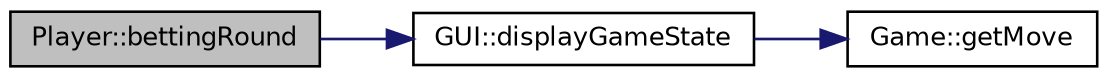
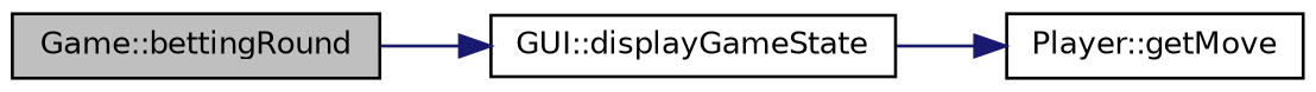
  digraph {
    rankdir=LR
    node [color=black fillcolor=white fontname=Helvetica fontsize=10 shape=record style=filled]
    edge [color=midnightblue fontname=Helvetica fontsize=10 labelfontname=Helvetica labelfontsize=10 style=solid]
-   n1 [fillcolor=grey75 fontcolor=black height=0.2 label="Player::bettingRound" width=0.4]
+   n1 [fillcolor=grey75 fontcolor=black height=0.2 label="Game::bettingRound" width=0.4]
    n2 [height=0.2 label="GUI::displayGameState" width=0.4]
-   n3 [height=0.2 label="Game::getMove" width=0.4]
+   n3 [height=0.2 label="Player::getMove" width=0.4]
    n1 -> n2
    n2 -> n3
  }
